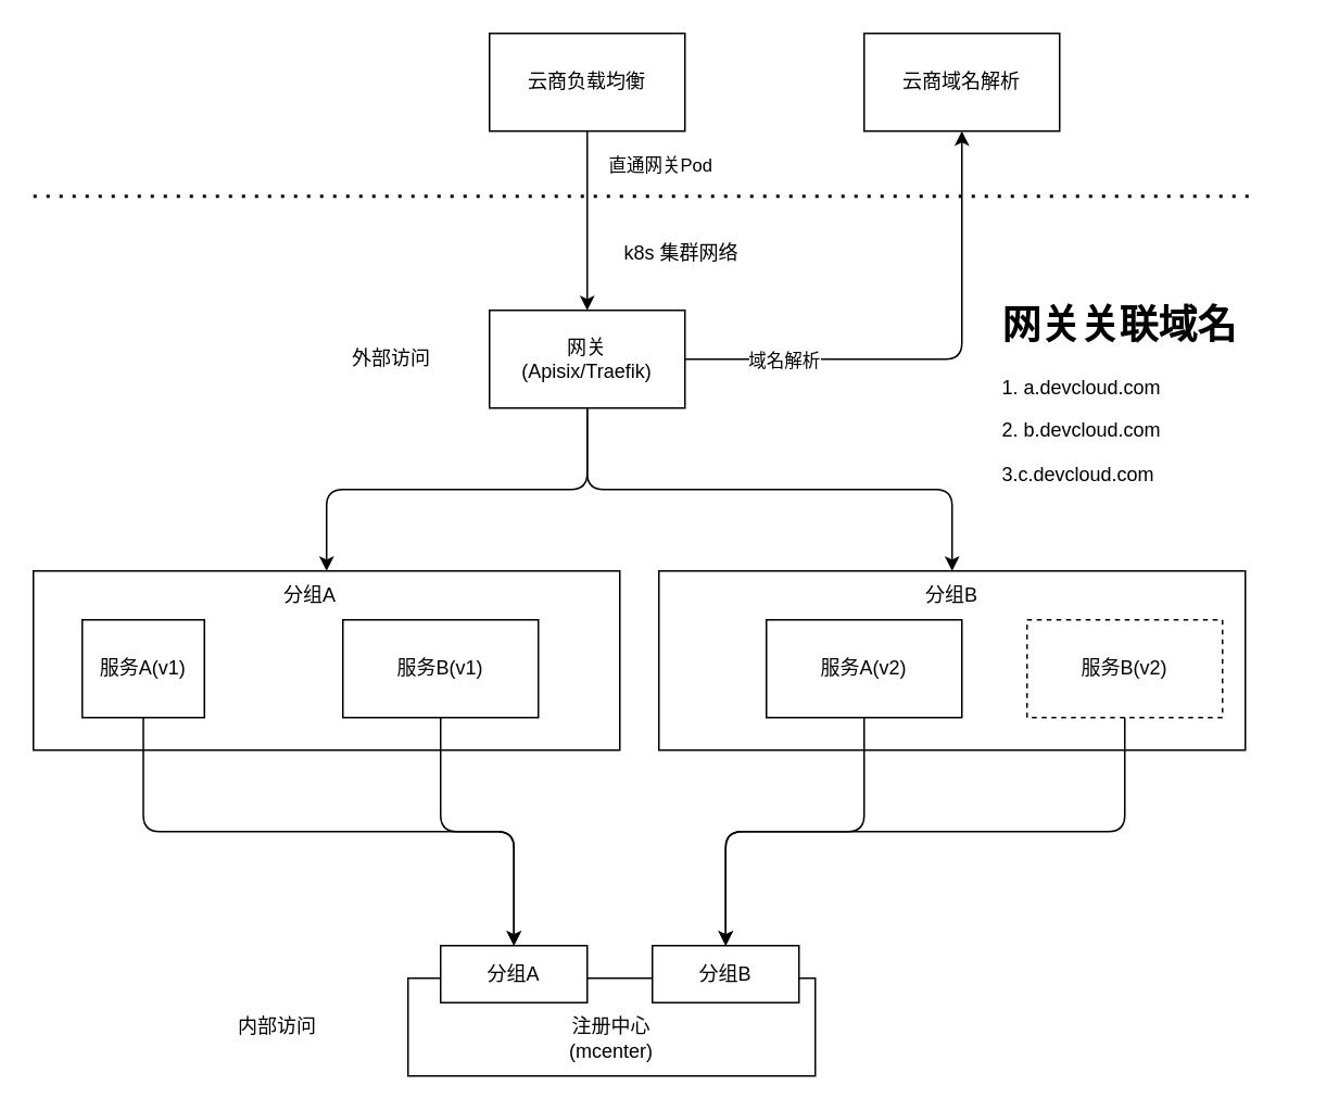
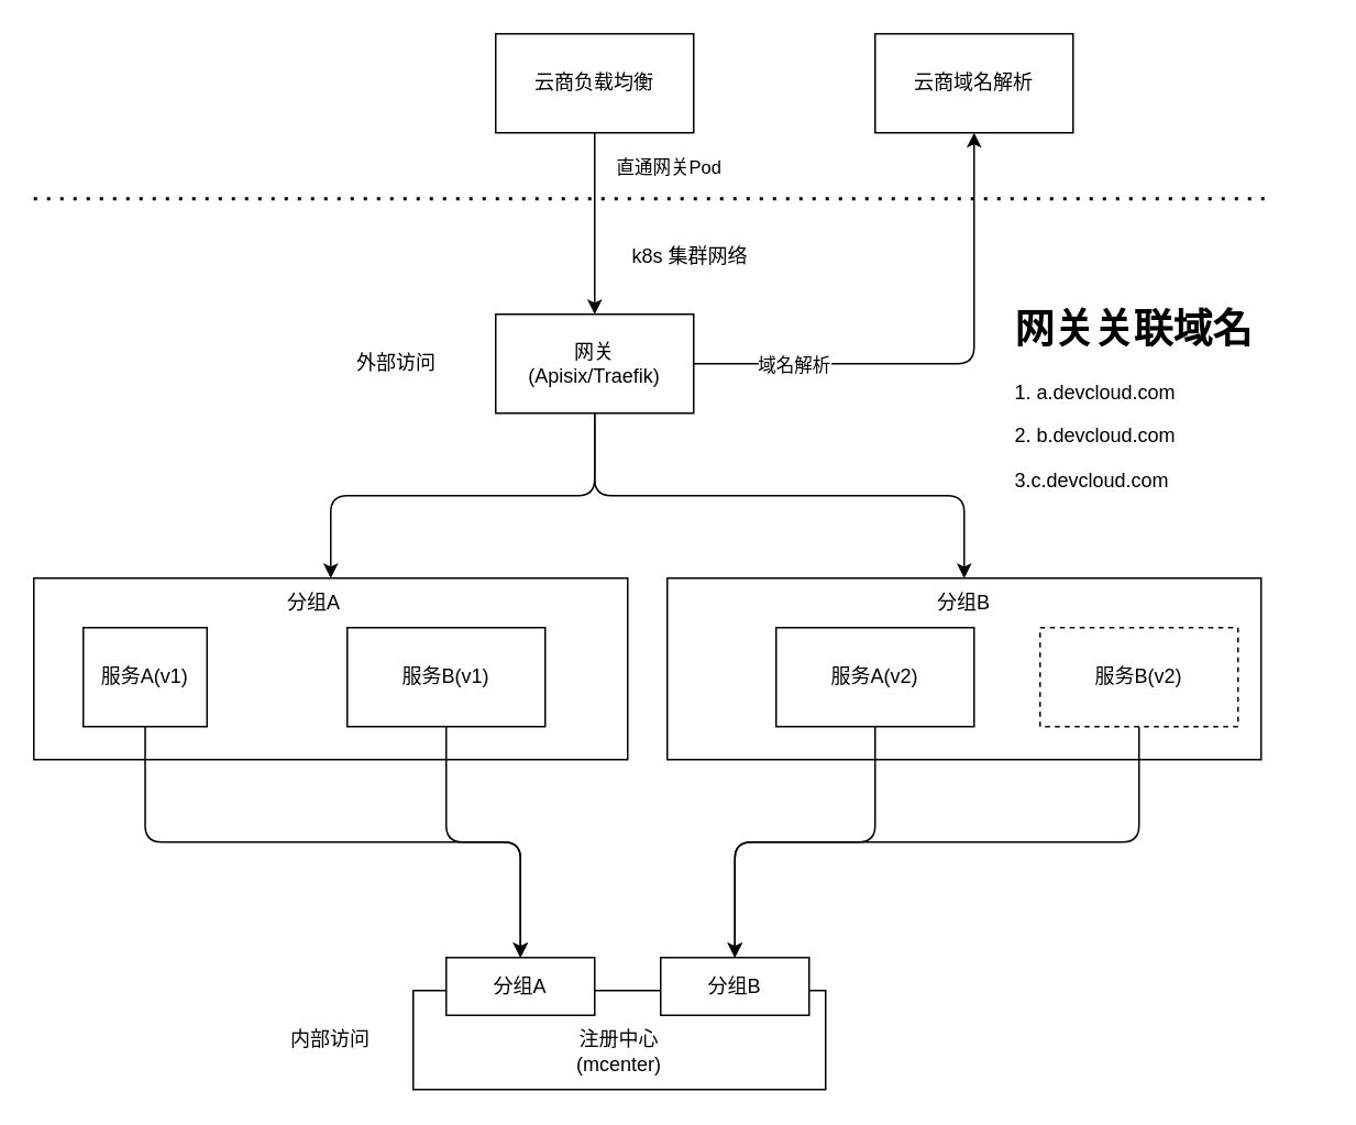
  <mxCell id="0" />
  <mxCell id="1" parent="0" />
  <mxCell id="2" value="" style="rounded=0;whiteSpace=wrap;html=1;" parent="1" vertex="1"><mxGeometry x="404" y="350" width="360" height="110" as="geometry" /></mxCell>
  <mxCell id="3" value="" style="rounded=0;whiteSpace=wrap;html=1;" parent="1" vertex="1"><mxGeometry x="20" y="350" width="360" height="110" as="geometry" /></mxCell>
  <mxCell id="4" style="edgeStyle=orthogonalEdgeStyle;html=1;exitX=0.5;exitY=1;exitDx=0;exitDy=0;entryX=0.5;entryY=0;entryDx=0;entryDy=0;" parent="1" source="8" target="3" edge="1"><mxGeometry relative="1" as="geometry" /></mxCell>
  <mxCell id="5" style="edgeStyle=orthogonalEdgeStyle;html=1;exitX=0.5;exitY=1;exitDx=0;exitDy=0;entryX=0.5;entryY=0;entryDx=0;entryDy=0;" parent="1" source="8" target="2" edge="1"><mxGeometry relative="1" as="geometry" /></mxCell>
  <mxCell id="6" style="edgeStyle=orthogonalEdgeStyle;html=1;exitX=1;exitY=0.5;exitDx=0;exitDy=0;entryX=0.5;entryY=1;entryDx=0;entryDy=0;" parent="1" source="8" target="23" edge="1"><mxGeometry relative="1" as="geometry" /></mxCell>
  <mxCell id="7" value="域名解析" style="edgeLabel;html=1;align=center;verticalAlign=middle;resizable=0;points=[];" parent="6" vertex="1" connectable="0"><mxGeometry x="-0.613" relative="1" as="geometry"><mxPoint as="offset" /></mxGeometry></mxCell>
  <mxCell id="8" value="网关&lt;br&gt;(Apisix/Traefik)" style="rounded=0;whiteSpace=wrap;html=1;" parent="1" vertex="1"><mxGeometry x="300" y="190" width="120" height="60" as="geometry" /></mxCell>
  <mxCell id="9" value="" style="endArrow=none;dashed=1;html=1;dashPattern=1 3;strokeWidth=2;" parent="1" edge="1"><mxGeometry width="50" height="50" relative="1" as="geometry"><mxPoint x="20" y="120" as="sourcePoint" /><mxPoint x="770" y="120" as="targetPoint" /></mxGeometry></mxCell>
  <mxCell id="10" value="k8s 集群网络" style="text;html=1;strokeColor=none;fillColor=none;align=center;verticalAlign=middle;whiteSpace=wrap;rounded=0;" parent="1" vertex="1"><mxGeometry x="370" y="140" width="96" height="30" as="geometry" /></mxCell>
  <mxCell id="11" style="edgeStyle=orthogonalEdgeStyle;html=1;exitX=0.5;exitY=1;exitDx=0;exitDy=0;" parent="1" source="13" target="8" edge="1"><mxGeometry relative="1" as="geometry" /></mxCell>
  <mxCell id="12" value="直通网关Pod" style="edgeLabel;html=1;align=center;verticalAlign=middle;resizable=0;points=[];" parent="11" vertex="1" connectable="0"><mxGeometry x="-0.686" y="-2" relative="1" as="geometry"><mxPoint x="46" y="3" as="offset" /></mxGeometry></mxCell>
  <mxCell id="13" value="云商负载均衡" style="rounded=0;whiteSpace=wrap;html=1;" parent="1" vertex="1"><mxGeometry x="300" y="20" width="120" height="60" as="geometry" /></mxCell>
  <mxCell id="14" style="edgeStyle=orthogonalEdgeStyle;html=1;exitX=0.5;exitY=1;exitDx=0;exitDy=0;entryX=0.5;entryY=0;entryDx=0;entryDy=0;" parent="1" source="15" target="29" edge="1"><mxGeometry relative="1" as="geometry"><mxPoint x="200" y="520" as="targetPoint" /></mxGeometry></mxCell>
  <mxCell id="15" value="服务A(v1)" style="rounded=0;whiteSpace=wrap;html=1;" parent="1" vertex="1"><mxGeometry x="50" y="380" width="75" height="60" as="geometry" /></mxCell>
  <mxCell id="16" style="edgeStyle=orthogonalEdgeStyle;html=1;exitX=0.5;exitY=1;exitDx=0;exitDy=0;entryX=0.5;entryY=0;entryDx=0;entryDy=0;" parent="1" source="17" target="29" edge="1"><mxGeometry relative="1" as="geometry" /></mxCell>
  <mxCell id="17" value="服务B(v1)" style="rounded=0;whiteSpace=wrap;html=1;" parent="1" vertex="1"><mxGeometry x="210" y="380" width="120" height="60" as="geometry" /></mxCell>
  <mxCell id="18" style="edgeStyle=orthogonalEdgeStyle;html=1;exitX=0.5;exitY=1;exitDx=0;exitDy=0;entryX=0.5;entryY=0;entryDx=0;entryDy=0;" parent="1" source="19" target="30" edge="1"><mxGeometry relative="1" as="geometry" /></mxCell>
  <mxCell id="19" value="服务A(v2)" style="rounded=0;whiteSpace=wrap;html=1;" parent="1" vertex="1"><mxGeometry x="470" y="380" width="120" height="60" as="geometry" /></mxCell>
  <mxCell id="20" value="&lt;br&gt;注册中心&lt;br&gt;(mcenter)" style="rounded=0;whiteSpace=wrap;html=1;" parent="1" vertex="1"><mxGeometry x="250" y="600" width="250" height="60" as="geometry" /></mxCell>
  <mxCell id="21" value="外部访问" style="text;html=1;strokeColor=none;fillColor=none;align=center;verticalAlign=middle;whiteSpace=wrap;rounded=0;" parent="1" vertex="1"><mxGeometry x="210" y="205" width="60" height="30" as="geometry" /></mxCell>
- <mxCell id="22" value="内部访问" style="text;html=1;strokeColor=none;fillColor=none;align=center;verticalAlign=middle;whiteSpace=wrap;rounded=0;" parent="1" vertex="1"><mxGeometry x="140" y="615" width="60" height="30" as="geometry" /></mxCell>
+ <mxCell id="22" value="内部访问" style="text;html=1;strokeColor=none;fillColor=none;align=center;verticalAlign=middle;whiteSpace=wrap;rounded=0;" parent="1" vertex="1"><mxGeometry x="170" y="615" width="60" height="30" as="geometry" /></mxCell>
  <mxCell id="23" value="云商域名解析" style="rounded=0;whiteSpace=wrap;html=1;" parent="1" vertex="1"><mxGeometry x="530" y="20" width="120" height="60" as="geometry" /></mxCell>
  <mxCell id="24" value="&lt;h1&gt;网关关联域名&lt;/h1&gt;&lt;p&gt;1. a.devcloud.com&lt;/p&gt;&lt;p&gt;2. b.devcloud.com&lt;/p&gt;&lt;p&gt;3.c.devcloud.com&lt;/p&gt;" style="text;html=1;strokeColor=none;fillColor=none;spacing=5;spacingTop=-20;whiteSpace=wrap;overflow=hidden;rounded=0;" parent="1" vertex="1"><mxGeometry x="610" y="180" width="190" height="120" as="geometry" /></mxCell>
  <mxCell id="25" value="分组A" style="text;html=1;strokeColor=none;fillColor=none;align=center;verticalAlign=middle;whiteSpace=wrap;rounded=0;" parent="1" vertex="1"><mxGeometry x="160" y="350" width="60" height="30" as="geometry" /></mxCell>
  <mxCell id="26" value="分组B" style="text;html=1;strokeColor=none;fillColor=none;align=center;verticalAlign=middle;whiteSpace=wrap;rounded=0;" parent="1" vertex="1"><mxGeometry x="554" y="350" width="60" height="30" as="geometry" /></mxCell>
  <mxCell id="27" style="edgeStyle=orthogonalEdgeStyle;html=1;exitX=0.5;exitY=1;exitDx=0;exitDy=0;entryX=0.5;entryY=0;entryDx=0;entryDy=0;" parent="1" source="28" target="30" edge="1"><mxGeometry relative="1" as="geometry"><mxPoint x="450" y="580" as="targetPoint" /></mxGeometry></mxCell>
  <mxCell id="28" value="服务B(v2)" style="rounded=0;whiteSpace=wrap;html=1;dashed=1;" parent="1" vertex="1"><mxGeometry x="630" y="380" width="120" height="60" as="geometry" /></mxCell>
  <mxCell id="29" value="分组A" style="rounded=0;whiteSpace=wrap;html=1;" parent="1" vertex="1"><mxGeometry x="270" y="580" width="90" height="35" as="geometry" /></mxCell>
  <mxCell id="30" value="分组B" style="rounded=0;whiteSpace=wrap;html=1;" parent="1" vertex="1"><mxGeometry x="400" y="580" width="90" height="35" as="geometry" /></mxCell>
